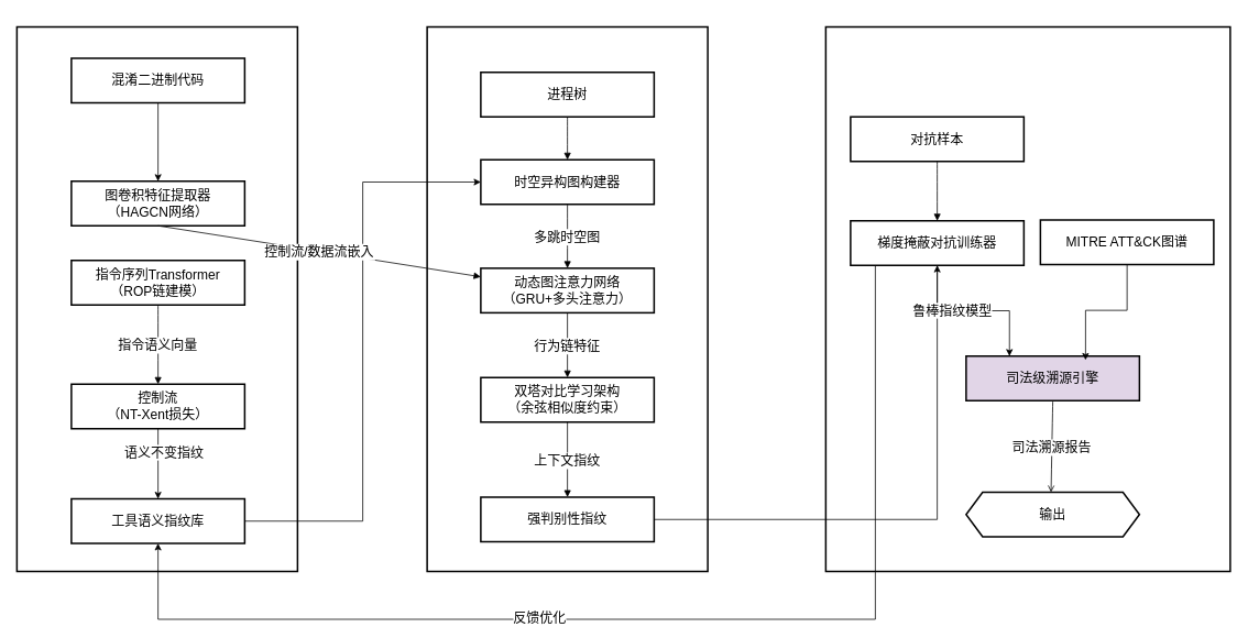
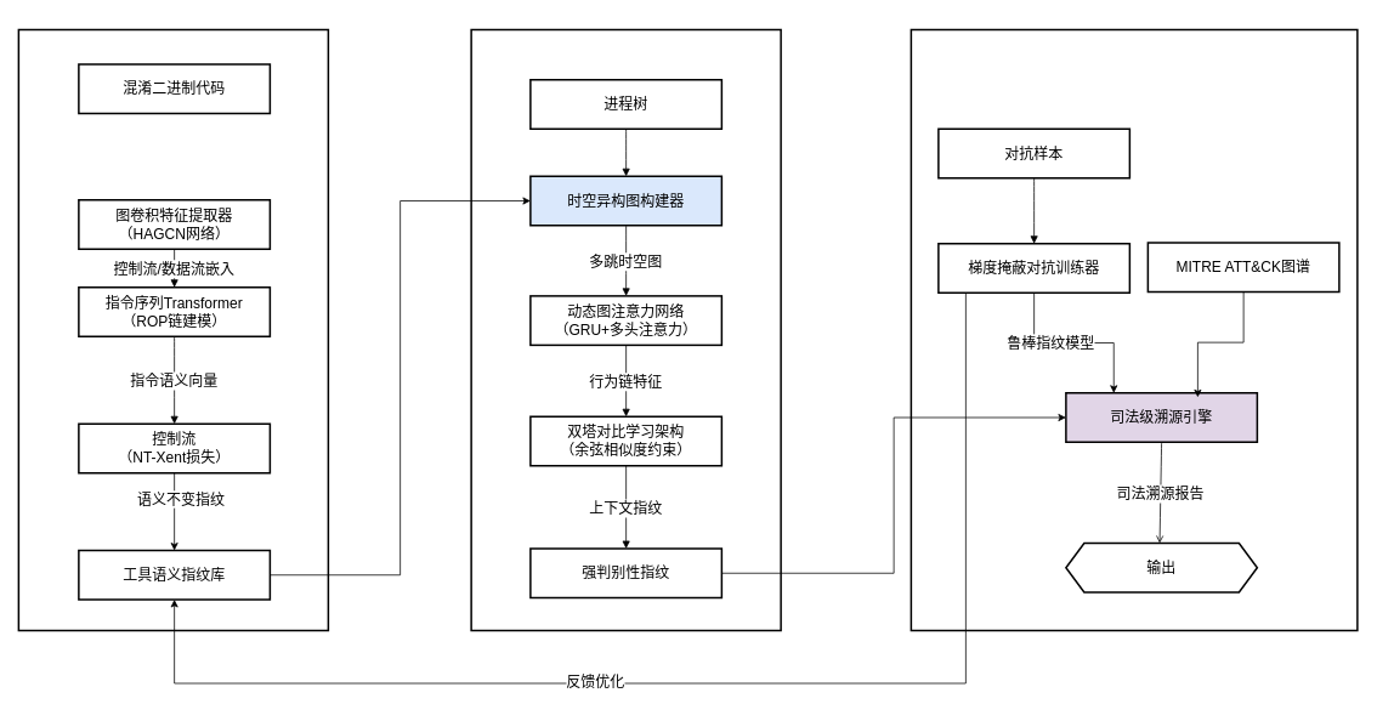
  <mxCell id="0" />
  <mxCell id="1" parent="0" />
  <mxCell id="2" value="" style="whiteSpace=wrap;strokeWidth=2;fontSize=16;" vertex="1" parent="1"><mxGeometry x="1000" y="32" width="490" height="660" as="geometry" /></mxCell>
  <mxCell id="3" value="" style="whiteSpace=wrap;strokeWidth=2;fontSize=16;" vertex="1" parent="1"><mxGeometry x="517" y="32" width="340" height="660" as="geometry" /></mxCell>
  <mxCell id="4" value="" style="whiteSpace=wrap;strokeWidth=2;fontSize=16;" vertex="1" parent="1"><mxGeometry x="20" y="32" width="340" height="660" as="geometry" /></mxCell>
- <mxCell id="5" style="edgeStyle=orthogonalEdgeStyle;rounded=0;orthogonalLoop=1;jettySize=auto;html=1;fontSize=16;" edge="1" parent="1" source="6" target="7"><mxGeometry relative="1" as="geometry" /></mxCell>
  <mxCell id="6" value="混淆二进制代码" style="whiteSpace=wrap;strokeWidth=2;fontSize=16;" vertex="1" parent="1"><mxGeometry x="86" y="70" width="210" height="54" as="geometry" /></mxCell>
  <mxCell id="7" value="图卷积特征提取器&#10;（HAGCN网络）" style="whiteSpace=wrap;strokeWidth=2;fontSize=16;" vertex="1" parent="1"><mxGeometry x="86" y="219" width="210" height="54" as="geometry" /></mxCell>
  <mxCell id="8" value="指令序列Transformer&#10;（ROP链建模）" style="whiteSpace=wrap;strokeWidth=2;fontSize=16;" vertex="1" parent="1"><mxGeometry x="86" y="315" width="210" height="54" as="geometry" /></mxCell>
  <mxCell id="9" value="" style="edgeStyle=orthogonalEdgeStyle;rounded=0;orthogonalLoop=1;jettySize=auto;html=1;fontSize=16;" edge="1" parent="1" source="11" target="13"><mxGeometry relative="1" as="geometry" /></mxCell>
  <mxCell id="10" value="语义不变指纹" style="edgeLabel;html=1;align=center;verticalAlign=middle;resizable=0;points=[];fontSize=16;" vertex="1" connectable="0" parent="9"><mxGeometry x="-0.307" y="6" relative="1" as="geometry"><mxPoint y="-1" as="offset" /></mxGeometry></mxCell>
  <mxCell id="11" value="控制流&#10;（NT-Xent损失）" style="whiteSpace=wrap;strokeWidth=2;fontSize=16;" vertex="1" parent="1"><mxGeometry x="86" y="465" width="210" height="54" as="geometry" /></mxCell>
  <mxCell id="12" style="edgeStyle=orthogonalEdgeStyle;rounded=0;orthogonalLoop=1;jettySize=auto;html=1;entryX=0;entryY=0.5;entryDx=0;entryDy=0;fontSize=16;" edge="1" parent="1" source="13" target="15"><mxGeometry relative="1" as="geometry" /></mxCell>
  <mxCell id="13" value="工具语义指纹库" style="whiteSpace=wrap;strokeWidth=2;fontSize=16;" vertex="1" parent="1"><mxGeometry x="86" y="604" width="210" height="54" as="geometry" /></mxCell>
  <mxCell id="14" value="进程树" style="whiteSpace=wrap;strokeWidth=2;fontSize=16;" vertex="1" parent="1"><mxGeometry x="582" y="87" width="210" height="54" as="geometry" /></mxCell>
- <mxCell id="15" value="时空异构图构建器" style="whiteSpace=wrap;strokeWidth=2;fontSize=16;" vertex="1" parent="1"><mxGeometry x="582" y="193" width="210" height="54" as="geometry" /></mxCell>
+ <mxCell id="15" value="时空异构图构建器" style="whiteSpace=wrap;strokeWidth=2;fontSize=16;fillColor=#dae8fc;" vertex="1" parent="1"><mxGeometry x="582" y="193" width="210" height="54" as="geometry" /></mxCell>
  <mxCell id="16" value="动态图注意力网络&#10;（GRU+多头注意力）" style="whiteSpace=wrap;strokeWidth=2;fontSize=16;" vertex="1" parent="1"><mxGeometry x="582" y="324.5" width="210" height="54" as="geometry" /></mxCell>
  <mxCell id="17" value="双塔对比学习架构&#10;（余弦相似度约束）" style="whiteSpace=wrap;strokeWidth=2;fontSize=16;" vertex="1" parent="1"><mxGeometry x="582" y="457" width="210" height="54" as="geometry" /></mxCell>
- <mxCell id="18" style="edgeStyle=orthogonalEdgeStyle;rounded=0;orthogonalLoop=1;jettySize=auto;html=1;fontSize=16;" edge="1" parent="1" source="19" target="25"><mxGeometry relative="1" as="geometry" /></mxCell>
+ <mxCell id="18" style="edgeStyle=orthogonalEdgeStyle;rounded=0;orthogonalLoop=1;jettySize=auto;html=1;entryX=0;entryY=0.5;entryDx=0;entryDy=0;fontSize=16;" edge="1" parent="1" source="19" target="26"><mxGeometry relative="1" as="geometry" /></mxCell>
  <mxCell id="19" value="强判别性指纹" style="whiteSpace=wrap;strokeWidth=2;fontSize=16;" vertex="1" parent="1"><mxGeometry x="582" y="602" width="210" height="54" as="geometry" /></mxCell>
  <mxCell id="20" value="对抗样本" style="whiteSpace=wrap;strokeWidth=2;fontSize=16;" vertex="1" parent="1"><mxGeometry x="1030" y="141" width="210" height="54" as="geometry" /></mxCell>
  <mxCell id="21" style="edgeStyle=orthogonalEdgeStyle;rounded=0;orthogonalLoop=1;jettySize=auto;html=1;exitX=0.5;exitY=1;exitDx=0;exitDy=0;fontSize=16;entryX=0.25;entryY=0;entryDx=0;entryDy=0;" edge="1" parent="1" source="25" target="26"><mxGeometry relative="1" as="geometry" /></mxCell>
  <mxCell id="22" value="鲁棒指纹模型" style="edgeLabel;html=1;align=center;verticalAlign=middle;resizable=0;points=[];fontSize=16;" vertex="1" connectable="0" parent="21"><mxGeometry x="-0.27" y="1" relative="1" as="geometry"><mxPoint as="offset" /></mxGeometry></mxCell>
  <mxCell id="23" style="edgeStyle=orthogonalEdgeStyle;rounded=0;orthogonalLoop=1;jettySize=auto;html=1;entryX=0.5;entryY=1;entryDx=0;entryDy=0;fontSize=16;" edge="1" parent="1" source="25" target="13"><mxGeometry relative="1" as="geometry"><Array as="points"><mxPoint x="1060" y="750" /><mxPoint x="191" y="750" /></Array></mxGeometry></mxCell>
  <mxCell id="24" value="反馈优化" style="edgeLabel;html=1;align=center;verticalAlign=middle;resizable=0;points=[];fontSize=16;" vertex="1" connectable="0" parent="23"><mxGeometry x="0.205" y="-2" relative="1" as="geometry"><mxPoint as="offset" /></mxGeometry></mxCell>
  <mxCell id="25" value="梯度掩蔽对抗训练器" style="whiteSpace=wrap;strokeWidth=2;fontSize=16;" vertex="1" parent="1"><mxGeometry x="1030" y="267" width="210" height="54" as="geometry" /></mxCell>
  <mxCell id="26" value="司法级溯源引擎" style="whiteSpace=wrap;strokeWidth=2;fontSize=16;fillColor=#e1d5e7;" vertex="1" parent="1"><mxGeometry x="1170" y="431" width="210" height="54" as="geometry" /></mxCell>
  <mxCell id="27" value="输出" style="shape=hexagon;perimeter=hexagonPerimeter2;fixedSize=1;strokeWidth=2;whiteSpace=wrap;fontSize=16;" vertex="1" parent="1"><mxGeometry x="1170" y="596" width="210" height="54" as="geometry" /></mxCell>
  <mxCell id="28" value="MITRE ATT&amp;CK图谱" style="whiteSpace=wrap;strokeWidth=2;fontSize=16;" vertex="1" parent="1"><mxGeometry x="1260" y="266" width="210" height="54" as="geometry" /></mxCell>
  <mxCell id="29" value="" style="whiteSpace=wrap;strokeWidth=2;fontSize=16;" vertex="1" parent="1"><mxGeometry x="411" y="448" as="geometry" /></mxCell>
  <mxCell id="30" value="" style="whiteSpace=wrap;strokeWidth=2;fontSize=16;" vertex="1" parent="1"><mxGeometry x="442" y="574" as="geometry" /></mxCell>
  <mxCell id="31" value="" style="whiteSpace=wrap;strokeWidth=2;fontSize=16;" vertex="1" parent="1"><mxGeometry x="271" y="479" as="geometry" /></mxCell>
  <mxCell id="32" value="" style="whiteSpace=wrap;strokeWidth=2;fontSize=16;" vertex="1" parent="1"><mxGeometry x="302" y="631" as="geometry" /></mxCell>
  <mxCell id="33" value="" style="whiteSpace=wrap;strokeWidth=2;fontSize=16;" vertex="1" parent="1"><mxGeometry x="136" y="631" as="geometry" /></mxCell>
  <mxCell id="34" value="" style="whiteSpace=wrap;strokeWidth=2;fontSize=16;" vertex="1" parent="1"><mxGeometry x="699" y="20" as="geometry" /></mxCell>
  <mxCell id="35" value="" style="whiteSpace=wrap;strokeWidth=2;fontSize=16;" vertex="1" parent="1"><mxGeometry x="810" y="498" as="geometry" /></mxCell>
  <mxCell id="36" value="" style="whiteSpace=wrap;strokeWidth=2;fontSize=16;" vertex="1" parent="1"><mxGeometry x="851" y="625" as="geometry" /></mxCell>
  <mxCell id="37" value="" style="whiteSpace=wrap;strokeWidth=2;fontSize=16;" vertex="1" parent="1"><mxGeometry x="651" y="625" as="geometry" /></mxCell>
  <mxCell id="38" value="" style="whiteSpace=wrap;strokeWidth=2;fontSize=16;" vertex="1" parent="1"><mxGeometry x="690" y="751" as="geometry" /></mxCell>
- <mxCell id="39" value="控制流/数据流嵌入" style="startArrow=none;endArrow=block;exitX=0.5;exitY=1;rounded=0;exitDx=0;exitDy=0;fontSize=16;" edge="1" parent="1" source="7" target="16"><mxGeometry relative="1" as="geometry" /></mxCell>
+ <mxCell id="39" value="控制流/数据流嵌入" style="startArrow=none;endArrow=block;exitX=0.5;exitY=1;entryX=0.5;entryY=0;rounded=0;exitDx=0;exitDy=0;fontSize=16;entryDx=0;entryDy=0;" edge="1" parent="1" source="7" target="8"><mxGeometry relative="1" as="geometry" /></mxCell>
  <mxCell id="40" value="指令语义向量" style="curved=1;startArrow=none;endArrow=block;exitX=0.5;exitY=1;entryX=0.5;entryY=0.01;rounded=0;exitDx=0;exitDy=0;fontSize=16;" edge="1" parent="1" source="8" target="11"><mxGeometry relative="1" as="geometry"><Array as="points" /></mxGeometry></mxCell>
  <mxCell id="41" value="" style="curved=1;startArrow=none;endArrow=block;exitX=0.5;exitY=1;entryX=0.5;entryY=-0.01;rounded=0;fontSize=16;" edge="1" parent="1" source="14" target="15"><mxGeometry relative="1" as="geometry"><Array as="points" /></mxGeometry></mxCell>
  <mxCell id="42" value="多跳时空图" style="curved=1;startArrow=none;endArrow=block;exitX=0.5;exitY=0.99;entryX=0.5;entryY=0.01;rounded=0;fontSize=16;" edge="1" parent="1" source="15" target="16"><mxGeometry relative="1" as="geometry"><Array as="points" /></mxGeometry></mxCell>
  <mxCell id="43" value="行为链特征" style="startArrow=none;endArrow=block;exitX=0.5;exitY=1;entryX=0.5;entryY=0;rounded=0;fontSize=16;exitDx=0;exitDy=0;" edge="1" parent="1" source="16" target="17"><mxGeometry relative="1" as="geometry" /></mxCell>
  <mxCell id="44" value="上下文指纹" style="startArrow=none;endArrow=block;exitX=0.5;exitY=1;entryX=0.5;entryY=-0.01;rounded=0;fontSize=16;exitDx=0;exitDy=0;" edge="1" parent="1" source="17" target="19"><mxGeometry relative="1" as="geometry" /></mxCell>
  <mxCell id="45" value="" style="curved=1;startArrow=none;endArrow=block;exitX=0.5;exitY=0.99;entryX=0.5;entryY=0.01;rounded=0;fontSize=16;" edge="1" parent="1" source="20" target="25"><mxGeometry relative="1" as="geometry"><Array as="points" /></mxGeometry></mxCell>
  <mxCell id="46" value="司法溯源报告" style="curved=1;startArrow=none;endArrow=open;exitX=0.5;exitY=1.01;entryX=0.49;entryY=0;rounded=0;fontSize=16;" edge="1" parent="1" source="26" target="27"><mxGeometry relative="1" as="geometry"><Array as="points" /></mxGeometry></mxCell>
  <mxCell id="47" style="edgeStyle=orthogonalEdgeStyle;rounded=0;orthogonalLoop=1;jettySize=auto;html=1;entryX=0.689;entryY=0.088;entryDx=0;entryDy=0;entryPerimeter=0;fontSize=16;" edge="1" parent="1" source="28" target="26"><mxGeometry relative="1" as="geometry" /></mxCell>
